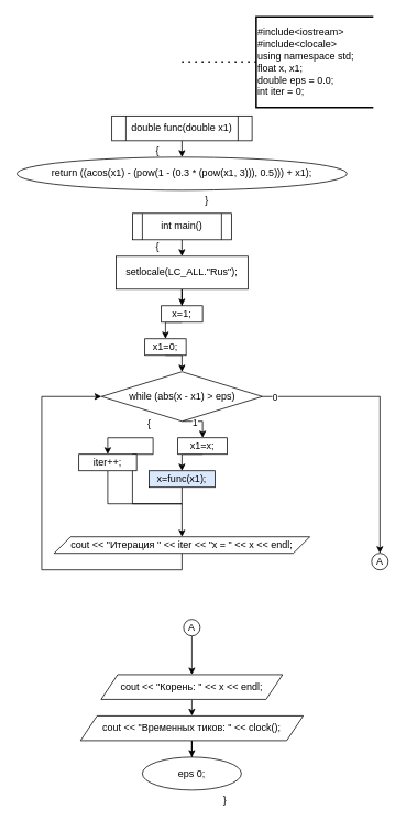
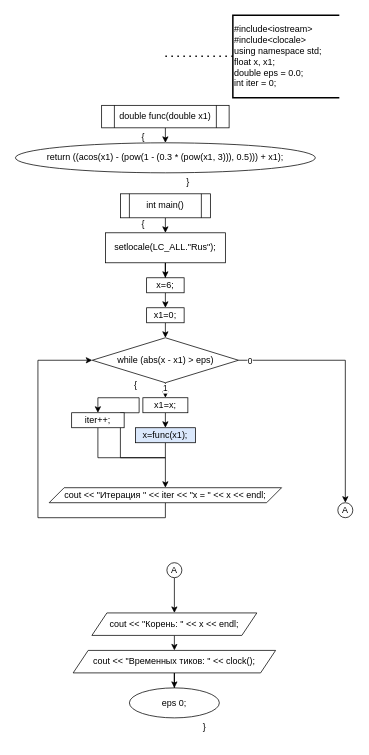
  <mxCell id="0" />
  <mxCell id="1" parent="0" />
  <mxCell id="2" value="#include&amp;lt;iostream&amp;gt;&lt;div&gt;#include&amp;lt;clocale&amp;gt;&lt;/div&gt;&lt;div&gt;using namespace std;&lt;/div&gt;&lt;div&gt;&lt;div&gt;float x, x1;&lt;/div&gt;&lt;div&gt;double eps = 0.0;&lt;/div&gt;&lt;/div&gt;&lt;div&gt;int iter = 0;&lt;/div&gt;" style="strokeWidth=2;html=1;shape=mxgraph.flowchart.annotation_1;align=left;pointerEvents=1;" parent="1" vertex="1"><mxGeometry x="310" y="20" width="142" height="110" as="geometry" /></mxCell>
  <mxCell id="3" value="" style="endArrow=none;dashed=1;html=1;dashPattern=1 3;strokeWidth=2;rounded=0;entryX=0;entryY=0.5;entryDx=0;entryDy=0;entryPerimeter=0;" parent="1" edge="1"><mxGeometry width="50" height="50" relative="1" as="geometry"><mxPoint x="220" y="74.58" as="sourcePoint" /><mxPoint x="310" y="74.58" as="targetPoint" /></mxGeometry></mxCell>
  <mxCell id="4" style="edgeStyle=orthogonalEdgeStyle;rounded=0;orthogonalLoop=1;jettySize=auto;html=1;exitX=0.5;exitY=1;exitDx=0;exitDy=0;entryX=0.5;entryY=0;entryDx=0;entryDy=0;" edge="1" parent="1" source="5" target="6"><mxGeometry relative="1" as="geometry" /></mxCell>
  <mxCell id="5" value="double func(double x1)" style="shape=process;whiteSpace=wrap;html=1;backgroundOutline=1;" vertex="1" parent="1"><mxGeometry x="135" y="140" width="170" height="30" as="geometry" /></mxCell>
  <mxCell id="6" value="return ((acos(x1) - (pow(1 - (0.3 * (pow(x1, 3))), 0.5))) + x1);" style="ellipse;whiteSpace=wrap;html=1;" vertex="1" parent="1"><mxGeometry x="20" y="190" width="400" height="40" as="geometry" /></mxCell>
  <mxCell id="7" value="{" style="text;html=1;align=center;verticalAlign=middle;resizable=0;points=[];autosize=1;strokeColor=none;fillColor=none;" vertex="1" parent="1"><mxGeometry x="175" y="168" width="30" height="30" as="geometry" /></mxCell>
  <mxCell id="8" value="}" style="text;html=1;align=center;verticalAlign=middle;resizable=0;points=[];autosize=1;strokeColor=none;fillColor=none;" vertex="1" parent="1"><mxGeometry x="235" y="228" width="30" height="30" as="geometry" /></mxCell>
  <mxCell id="9" style="edgeStyle=orthogonalEdgeStyle;rounded=0;orthogonalLoop=1;jettySize=auto;html=1;exitX=0.5;exitY=1;exitDx=0;exitDy=0;entryX=0.5;entryY=0;entryDx=0;entryDy=0;" edge="1" parent="1" source="10" target="12"><mxGeometry relative="1" as="geometry" /></mxCell>
  <mxCell id="10" value="int main()" style="shape=process;whiteSpace=wrap;html=1;backgroundOutline=1;" vertex="1" parent="1"><mxGeometry x="160" y="258" width="120" height="32" as="geometry" /></mxCell>
  <mxCell id="11" style="edgeStyle=orthogonalEdgeStyle;rounded=0;orthogonalLoop=1;jettySize=auto;html=1;entryX=0.5;entryY=0;entryDx=0;entryDy=0;" edge="1" parent="1" source="12" target="14"><mxGeometry relative="1" as="geometry" /></mxCell>
  <mxCell id="12" value="setlocale(LC_ALL.&quot;Rus&quot;);" style="whiteSpace=wrap;html=1;" vertex="1" parent="1"><mxGeometry x="140" y="310" width="160" height="40" as="geometry" /></mxCell>
  <mxCell id="13" style="edgeStyle=orthogonalEdgeStyle;rounded=0;orthogonalLoop=1;jettySize=auto;html=1;exitX=0.5;exitY=1;exitDx=0;exitDy=0;entryX=0.5;entryY=0;entryDx=0;entryDy=0;" edge="1" parent="1" source="14" target="16"><mxGeometry relative="1" as="geometry" /></mxCell>
- <mxCell id="14" value="x=1;" style="whiteSpace=wrap;html=1;" vertex="1" parent="1"><mxGeometry x="195" y="370" width="50" height="20" as="geometry" /></mxCell>
+ <mxCell id="14" value="x=6;" style="whiteSpace=wrap;html=1;" vertex="1" parent="1"><mxGeometry x="195" y="370" width="50" height="20" as="geometry" /></mxCell>
  <mxCell id="15" style="edgeStyle=orthogonalEdgeStyle;rounded=0;orthogonalLoop=1;jettySize=auto;html=1;exitX=0.5;exitY=1;exitDx=0;exitDy=0;entryX=0.5;entryY=0;entryDx=0;entryDy=0;" edge="1" parent="1" source="16" target="21"><mxGeometry relative="1" as="geometry" /></mxCell>
- <mxCell id="16" value="x1=0;" style="whiteSpace=wrap;html=1;" vertex="1" parent="1"><mxGeometry x="175" y="410" width="50" height="20" as="geometry" /></mxCell>
+ <mxCell id="16" value="x1=0;" style="whiteSpace=wrap;html=1;" vertex="1" parent="1"><mxGeometry x="195" y="410" width="50" height="20" as="geometry" /></mxCell>
  <mxCell id="17" style="edgeStyle=orthogonalEdgeStyle;rounded=0;orthogonalLoop=1;jettySize=auto;html=1;exitX=0.5;exitY=1;exitDx=0;exitDy=0;entryX=0.5;entryY=0;entryDx=0;entryDy=0;" edge="1" parent="1" source="21" target="23"><mxGeometry relative="1" as="geometry" /></mxCell>
  <mxCell id="18" value="1" style="edgeLabel;html=1;align=center;verticalAlign=middle;resizable=0;points=[];" vertex="1" connectable="0" parent="17"><mxGeometry x="-0.35" y="-1" relative="1" as="geometry"><mxPoint as="offset" /></mxGeometry></mxCell>
  <mxCell id="19" style="edgeStyle=orthogonalEdgeStyle;rounded=0;orthogonalLoop=1;jettySize=auto;html=1;exitX=1;exitY=0.5;exitDx=0;exitDy=0;entryX=0.5;entryY=0;entryDx=0;entryDy=0;" edge="1" parent="1" source="21" target="38"><mxGeometry relative="1" as="geometry" /></mxCell>
  <mxCell id="20" value="0" style="edgeLabel;html=1;align=center;verticalAlign=middle;resizable=0;points=[];" vertex="1" connectable="0" parent="19"><mxGeometry x="-0.911" y="-1" relative="1" as="geometry"><mxPoint as="offset" /></mxGeometry></mxCell>
  <mxCell id="21" value="while (abs(x - x1) &gt; eps)" style="rhombus;whiteSpace=wrap;html=1;" vertex="1" parent="1"><mxGeometry x="122.5" y="450" width="195" height="60" as="geometry" /></mxCell>
  <mxCell id="22" style="edgeStyle=orthogonalEdgeStyle;rounded=0;orthogonalLoop=1;jettySize=auto;html=1;exitX=0.5;exitY=1;exitDx=0;exitDy=0;entryX=0.5;entryY=0;entryDx=0;entryDy=0;" edge="1" parent="1" source="23" target="25"><mxGeometry relative="1" as="geometry" /></mxCell>
- <mxCell id="23" value="x1=x;" style="whiteSpace=wrap;html=1;" vertex="1" parent="1"><mxGeometry x="215" y="530" width="60" height="20" as="geometry" /></mxCell>
+ <mxCell id="23" value="x1=x;" style="whiteSpace=wrap;html=1;" vertex="1" parent="1"><mxGeometry x="190" y="530" width="60" height="20" as="geometry" /></mxCell>
  <mxCell id="24" style="edgeStyle=orthogonalEdgeStyle;rounded=0;orthogonalLoop=1;jettySize=auto;html=1;exitX=0.5;exitY=1;exitDx=0;exitDy=0;entryX=0.5;entryY=0;entryDx=0;entryDy=0;" edge="1" parent="1" source="25" target="27"><mxGeometry relative="1" as="geometry" /></mxCell>
  <mxCell id="25" value="x=func(x1);" style="whiteSpace=wrap;html=1;fillColor=#dae8fc;" vertex="1" parent="1"><mxGeometry x="180" y="570" width="80" height="20" as="geometry" /></mxCell>
  <mxCell id="26" style="edgeStyle=orthogonalEdgeStyle;rounded=0;orthogonalLoop=1;jettySize=auto;html=1;exitX=0.5;exitY=1;exitDx=0;exitDy=0;entryX=0.5;entryY=0;entryDx=0;entryDy=0;" edge="1" parent="1" source="27" target="29"><mxGeometry relative="1" as="geometry" /></mxCell>
  <mxCell id="27" value="iter++;" style="whiteSpace=wrap;html=1;" vertex="1" parent="1"><mxGeometry x="95" y="550" width="70" height="20" as="geometry" /></mxCell>
  <mxCell id="28" style="edgeStyle=orthogonalEdgeStyle;rounded=0;orthogonalLoop=1;jettySize=auto;html=1;exitX=0.5;exitY=1;exitDx=0;exitDy=0;entryX=0;entryY=0.5;entryDx=0;entryDy=0;" edge="1" parent="1" source="29" target="21"><mxGeometry relative="1" as="geometry"><Array as="points"><mxPoint x="220" y="690" /><mxPoint x="50" y="690" /><mxPoint x="50" y="480" /></Array></mxGeometry></mxCell>
  <mxCell id="29" value="cout &amp;lt;&amp;lt; &quot;Итерация &quot; &amp;lt;&amp;lt; iter &amp;lt;&amp;lt; &quot;x = &quot; &amp;lt;&amp;lt; x &amp;lt;&amp;lt; endl;" style="shape=parallelogram;perimeter=parallelogramPerimeter;whiteSpace=wrap;html=1;fixedSize=1;" vertex="1" parent="1"><mxGeometry x="65" y="650" width="310" height="20" as="geometry" /></mxCell>
  <mxCell id="30" style="edgeStyle=orthogonalEdgeStyle;rounded=0;orthogonalLoop=1;jettySize=auto;html=1;exitX=0.5;exitY=1;exitDx=0;exitDy=0;entryX=0.5;entryY=0;entryDx=0;entryDy=0;" edge="1" parent="1" source="31" target="33"><mxGeometry relative="1" as="geometry" /></mxCell>
  <mxCell id="31" value="cout &amp;lt;&amp;lt; &quot;Корень: &quot; &amp;lt;&amp;lt; x &amp;lt;&amp;lt; endl;" style="shape=parallelogram;perimeter=parallelogramPerimeter;whiteSpace=wrap;html=1;fixedSize=1;" vertex="1" parent="1"><mxGeometry x="122" y="817" width="220" height="30" as="geometry" /></mxCell>
  <mxCell id="32" style="edgeStyle=orthogonalEdgeStyle;rounded=0;orthogonalLoop=1;jettySize=auto;html=1;exitX=0.5;exitY=1;exitDx=0;exitDy=0;" edge="1" parent="1" source="33" target="34"><mxGeometry relative="1" as="geometry" /></mxCell>
  <mxCell id="33" value="cout &amp;lt;&amp;lt; &quot;Временных тиков: &quot; &amp;lt;&amp;lt; clock();" style="shape=parallelogram;perimeter=parallelogramPerimeter;whiteSpace=wrap;html=1;fixedSize=1;" vertex="1" parent="1"><mxGeometry x="97" y="867" width="270" height="30" as="geometry" /></mxCell>
  <mxCell id="34" value="eps 0;" style="ellipse;whiteSpace=wrap;html=1;" vertex="1" parent="1"><mxGeometry x="172" y="917" width="120" height="40" as="geometry" /></mxCell>
  <mxCell id="35" value="{" style="text;html=1;align=center;verticalAlign=middle;resizable=0;points=[];autosize=1;strokeColor=none;fillColor=none;" vertex="1" parent="1"><mxGeometry x="175" y="284" width="30" height="30" as="geometry" /></mxCell>
  <mxCell id="36" value="{" style="text;html=1;align=center;verticalAlign=middle;resizable=0;points=[];autosize=1;strokeColor=none;fillColor=none;" vertex="1" parent="1"><mxGeometry x="165" y="498" width="30" height="30" as="geometry" /></mxCell>
  <mxCell id="37" value="}" style="text;html=1;align=center;verticalAlign=middle;resizable=0;points=[];autosize=1;strokeColor=none;fillColor=none;" vertex="1" parent="1"><mxGeometry x="257" y="955" width="30" height="30" as="geometry" /></mxCell>
  <mxCell id="38" value="A" style="ellipse;whiteSpace=wrap;html=1;" vertex="1" parent="1"><mxGeometry x="450" y="670" width="20" height="20" as="geometry" /></mxCell>
  <mxCell id="39" style="edgeStyle=orthogonalEdgeStyle;rounded=0;orthogonalLoop=1;jettySize=auto;html=1;exitX=0.5;exitY=1;exitDx=0;exitDy=0;entryX=0.5;entryY=0;entryDx=0;entryDy=0;" edge="1" parent="1" source="40" target="31"><mxGeometry relative="1" as="geometry" /></mxCell>
  <mxCell id="40" value="A" style="ellipse;whiteSpace=wrap;html=1;" vertex="1" parent="1"><mxGeometry x="222" y="750" width="20" height="20" as="geometry" /></mxCell>
